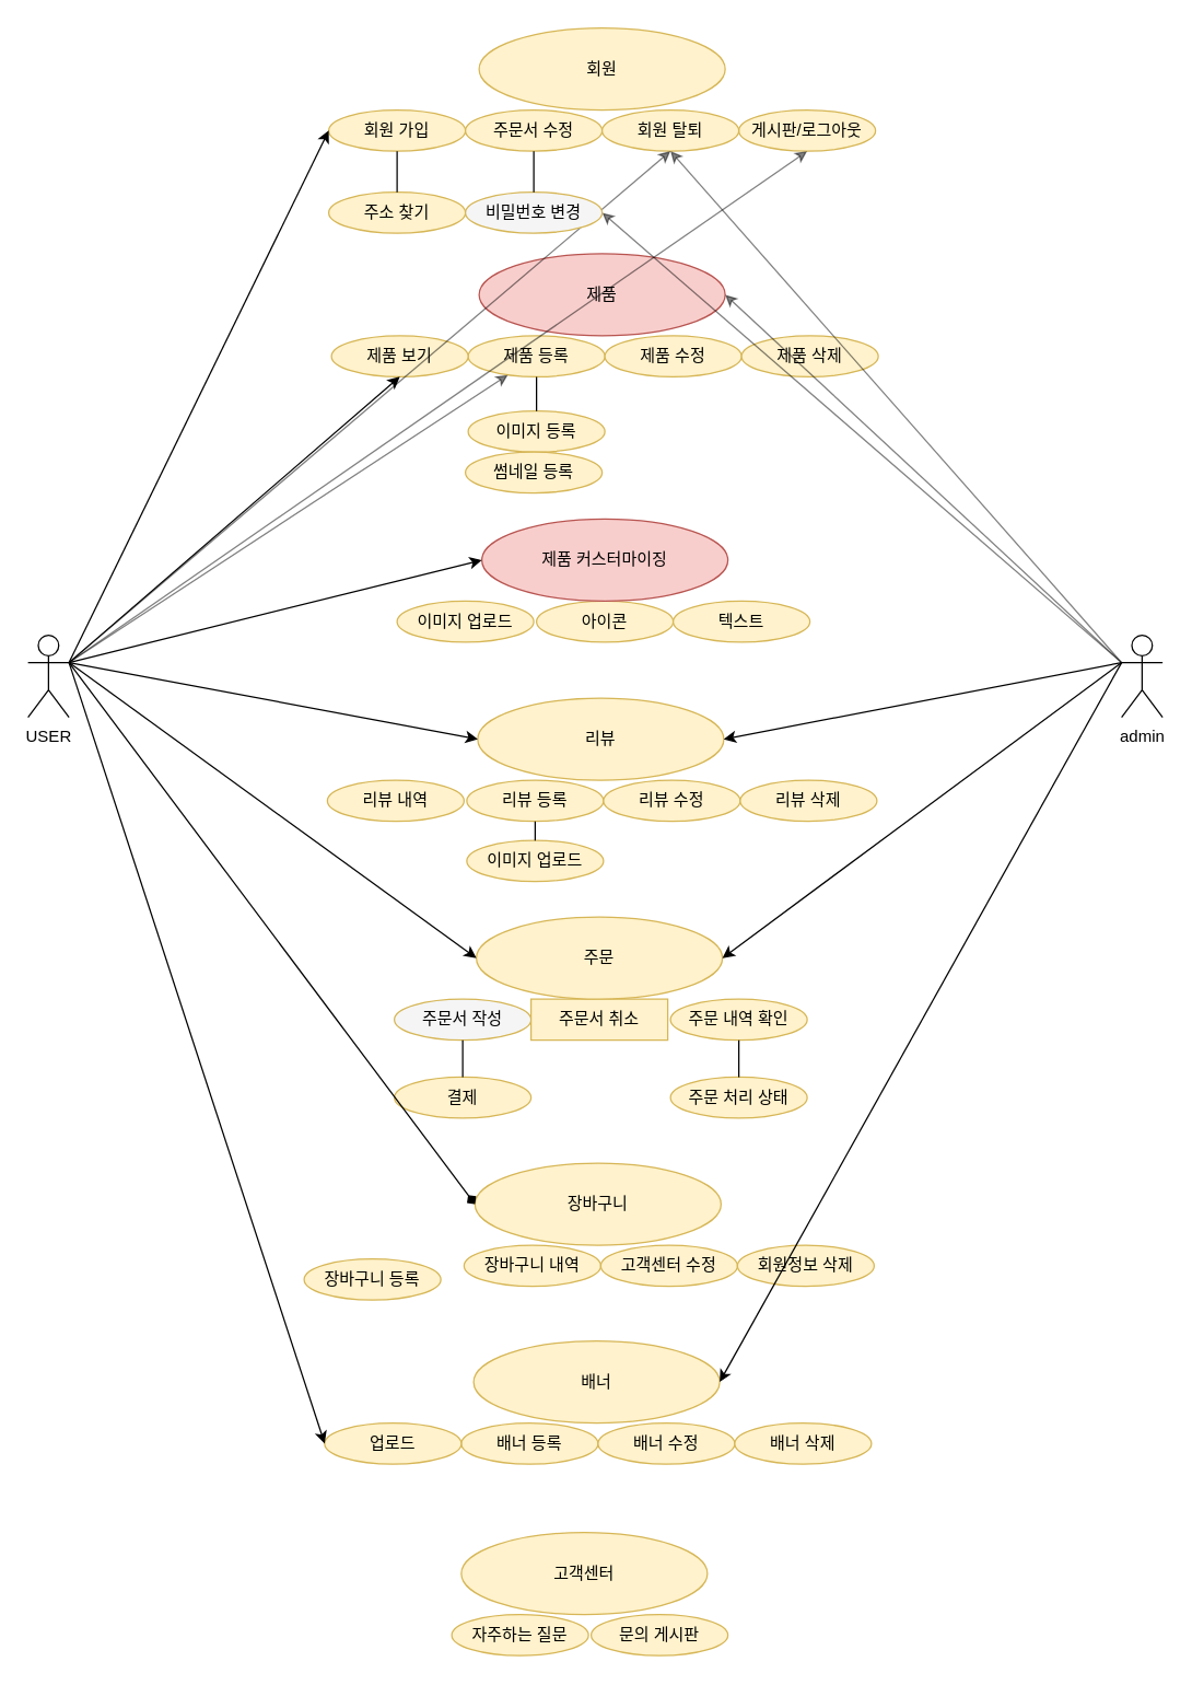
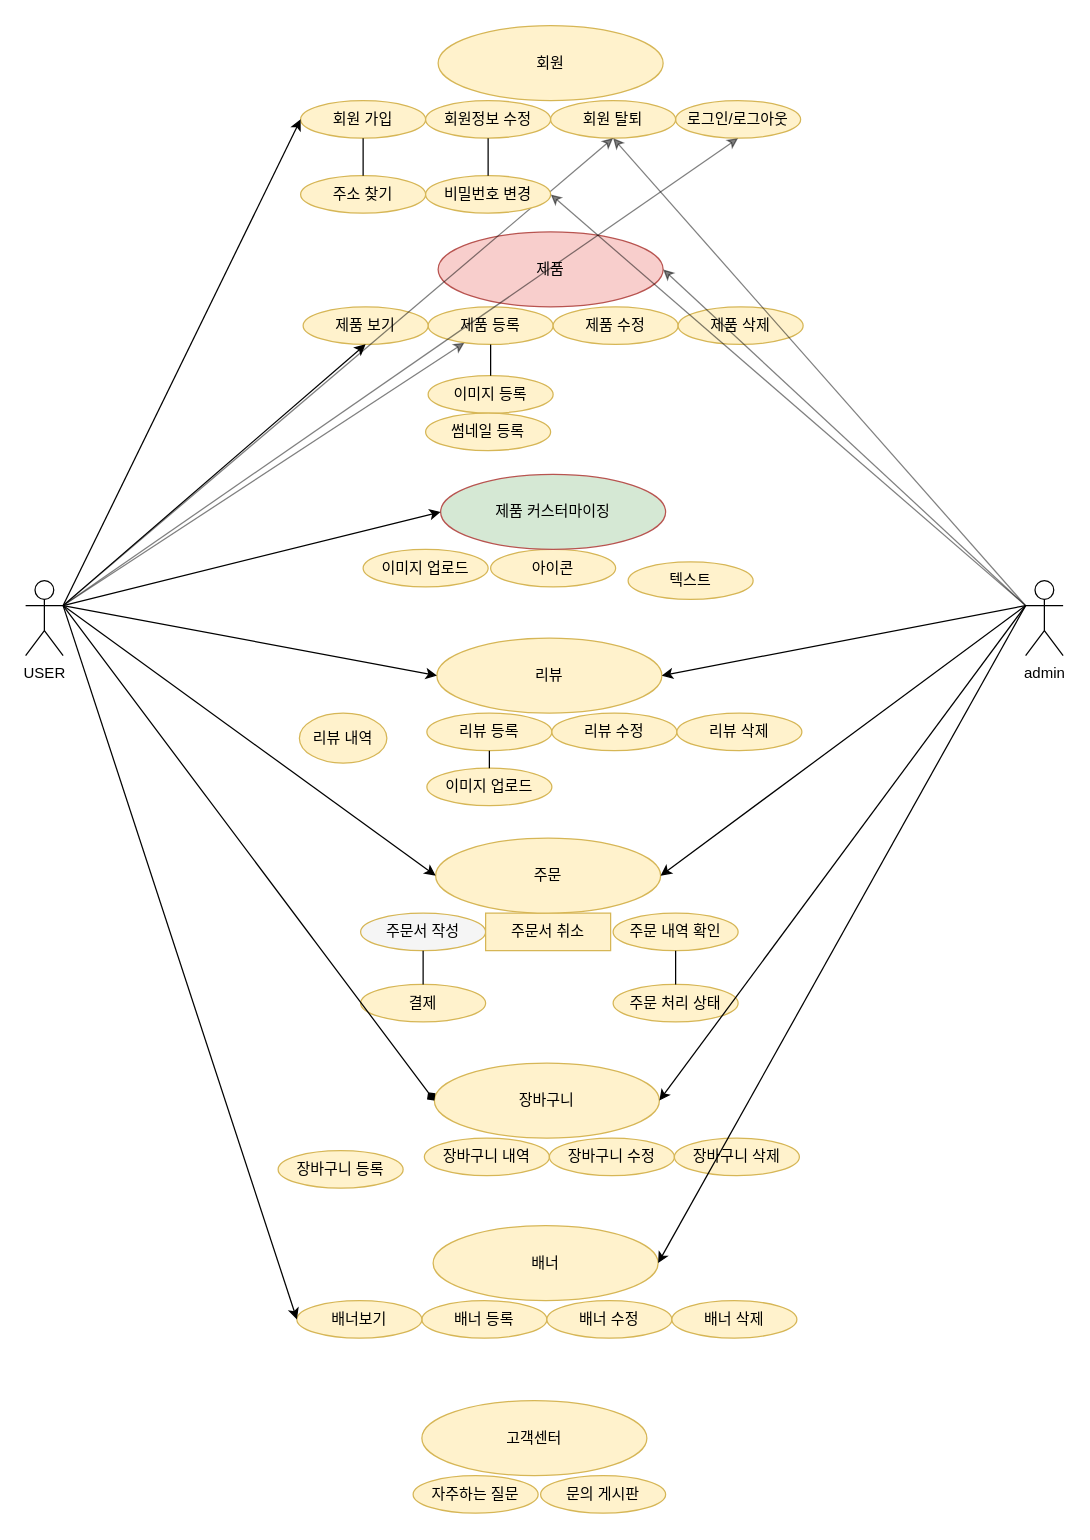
  <mxCell id="0" />
  <mxCell id="1" parent="0" />
  <mxCell id="2" value="USER" style="shape=umlActor;verticalLabelPosition=bottom;verticalAlign=top;html=1;outlineConnect=0;" parent="1" vertex="1"><mxGeometry x="20" y="464" width="30" height="60" as="geometry" /></mxCell>
  <mxCell id="3" value="회원 가입" style="ellipse;whiteSpace=wrap;html=1;fillColor=#fff2cc;strokeColor=#d6b656;" parent="1" vertex="1"><mxGeometry x="240" y="80" width="100" height="30" as="geometry" /></mxCell>
  <mxCell id="4" value="회원" style="ellipse;whiteSpace=wrap;html=1;fillColor=#fff2cc;strokeColor=#d6b656;" parent="1" vertex="1"><mxGeometry x="350" y="20" width="180" height="60" as="geometry" /></mxCell>
- <mxCell id="5" value="주문서 수정" style="ellipse;whiteSpace=wrap;html=1;fillColor=#fff2cc;strokeColor=#d6b656;" parent="1" vertex="1"><mxGeometry x="340" y="80" width="100" height="30" as="geometry" /></mxCell>
+ <mxCell id="5" value="회원정보 수정" style="ellipse;whiteSpace=wrap;html=1;fillColor=#fff2cc;strokeColor=#d6b656;" parent="1" vertex="1"><mxGeometry x="340" y="80" width="100" height="30" as="geometry" /></mxCell>
  <mxCell id="6" value="제품 등록" style="ellipse;whiteSpace=wrap;html=1;fillColor=#fff2cc;strokeColor=#d6b656;" parent="1" vertex="1"><mxGeometry x="342" y="245" width="100" height="30" as="geometry" /></mxCell>
- <mxCell id="7" value="리뷰 내역" style="ellipse;whiteSpace=wrap;html=1;fillColor=#fff2cc;strokeColor=#d6b656;" parent="1" vertex="1"><mxGeometry x="239" y="570" width="100" height="30" as="geometry" /></mxCell>
- <mxCell id="8" value="게시판/로그아웃" style="ellipse;whiteSpace=wrap;html=1;fillColor=#fff2cc;strokeColor=#d6b656;" parent="1" vertex="1"><mxGeometry x="540" y="80" width="100" height="30" as="geometry" /></mxCell>
+ <mxCell id="7" value="리뷰 내역" style="ellipse;whiteSpace=wrap;html=1;fillColor=#fff2cc;strokeColor=#d6b656;" parent="1" vertex="1"><mxGeometry x="239" y="570" width="70" height="40" as="geometry" /></mxCell>
+ <mxCell id="8" value="로그인/로그아웃" style="ellipse;whiteSpace=wrap;html=1;fillColor=#fff2cc;strokeColor=#d6b656;" parent="1" vertex="1"><mxGeometry x="540" y="80" width="100" height="30" as="geometry" /></mxCell>
  <mxCell id="9" value="회원 탈퇴" style="ellipse;whiteSpace=wrap;html=1;fillColor=#fff2cc;strokeColor=#d6b656;" parent="1" vertex="1"><mxGeometry x="440" y="80" width="100" height="30" as="geometry" /></mxCell>
  <mxCell id="10" value="제품 수정" style="ellipse;whiteSpace=wrap;html=1;fillColor=#fff2cc;strokeColor=#d6b656;" parent="1" vertex="1"><mxGeometry x="442" y="245" width="100" height="30" as="geometry" /></mxCell>
  <mxCell id="11" value="제품 삭제" style="ellipse;whiteSpace=wrap;html=1;fillColor=#fff2cc;strokeColor=#d6b656;" parent="1" vertex="1"><mxGeometry x="542" y="245" width="100" height="30" as="geometry" /></mxCell>
  <mxCell id="12" value="리뷰 등록" style="ellipse;whiteSpace=wrap;html=1;fillColor=#fff2cc;strokeColor=#d6b656;" parent="1" vertex="1"><mxGeometry x="341" y="570" width="100" height="30" as="geometry" /></mxCell>
  <mxCell id="13" value="제품 보기" style="ellipse;whiteSpace=wrap;html=1;fillColor=#fff2cc;strokeColor=#d6b656;" parent="1" vertex="1"><mxGeometry x="242" y="245" width="100" height="30" as="geometry" /></mxCell>
  <mxCell id="14" value="주문 내역 확인" style="ellipse;whiteSpace=wrap;html=1;fillColor=#fff2cc;strokeColor=#d6b656;" parent="1" vertex="1"><mxGeometry x="490" y="730" width="100" height="30" as="geometry" /></mxCell>
  <mxCell id="15" value="주문서 작성" style="ellipse;whiteSpace=wrap;html=1;fillColor=#f5f5f5;strokeColor=#d6b656;" parent="1" vertex="1"><mxGeometry x="288" y="730" width="100" height="30" as="geometry" /></mxCell>
  <mxCell id="16" value="리뷰 수정" style="ellipse;whiteSpace=wrap;html=1;fillColor=#fff2cc;strokeColor=#d6b656;" parent="1" vertex="1"><mxGeometry x="441" y="570" width="100" height="30" as="geometry" /></mxCell>
  <mxCell id="17" value="주문서 취소" style="whiteSpace=wrap;html=1;fillColor=#fff2cc;strokeColor=#d6b656;rounded=0;" parent="1" vertex="1"><mxGeometry x="388" y="730" width="100" height="30" as="geometry" /></mxCell>
  <mxCell id="18" value="리뷰 삭제" style="ellipse;whiteSpace=wrap;html=1;fillColor=#fff2cc;strokeColor=#d6b656;" parent="1" vertex="1"><mxGeometry x="541" y="570" width="100" height="30" as="geometry" /></mxCell>
  <mxCell id="19" value="제품" style="ellipse;whiteSpace=wrap;html=1;fillColor=#f8cecc;strokeColor=#b85450;" parent="1" vertex="1"><mxGeometry x="350" y="185" width="180" height="60" as="geometry" /></mxCell>
  <mxCell id="20" value="주문" style="ellipse;whiteSpace=wrap;html=1;fillColor=#fff2cc;strokeColor=#d6b656;" parent="1" vertex="1"><mxGeometry x="348" y="670" width="180" height="60" as="geometry" /></mxCell>
  <mxCell id="21" value="장바구니" style="ellipse;whiteSpace=wrap;html=1;fillColor=#fff2cc;strokeColor=#d6b656;" parent="1" vertex="1"><mxGeometry x="347" y="850" width="180" height="60" as="geometry" /></mxCell>
  <mxCell id="22" value="리뷰" style="ellipse;whiteSpace=wrap;html=1;fillColor=#fff2cc;strokeColor=#d6b656;" parent="1" vertex="1"><mxGeometry x="349" y="510" width="180" height="60" as="geometry" /></mxCell>
  <mxCell id="23" value="장바구니 등록" style="ellipse;whiteSpace=wrap;html=1;fillColor=#fff2cc;strokeColor=#d6b656;" parent="1" vertex="1"><mxGeometry x="222" y="920" width="100" height="30" as="geometry" /></mxCell>
  <mxCell id="24" value="장바구니 내역" style="ellipse;whiteSpace=wrap;html=1;fillColor=#fff2cc;strokeColor=#d6b656;" parent="1" vertex="1"><mxGeometry x="339" y="910" width="100" height="30" as="geometry" /></mxCell>
- <mxCell id="25" value="고객센터 수정" style="ellipse;whiteSpace=wrap;html=1;fillColor=#fff2cc;strokeColor=#d6b656;" parent="1" vertex="1"><mxGeometry x="439" y="910" width="100" height="30" as="geometry" /></mxCell>
- <mxCell id="26" value="회원정보 삭제" style="ellipse;whiteSpace=wrap;html=1;fillColor=#fff2cc;strokeColor=#d6b656;" parent="1" vertex="1"><mxGeometry x="539" y="910" width="100" height="30" as="geometry" /></mxCell>
+ <mxCell id="25" value="장바구니 수정" style="ellipse;whiteSpace=wrap;html=1;fillColor=#fff2cc;strokeColor=#d6b656;" parent="1" vertex="1"><mxGeometry x="439" y="910" width="100" height="30" as="geometry" /></mxCell>
+ <mxCell id="26" value="장바구니 삭제" style="ellipse;whiteSpace=wrap;html=1;fillColor=#fff2cc;strokeColor=#d6b656;" parent="1" vertex="1"><mxGeometry x="539" y="910" width="100" height="30" as="geometry" /></mxCell>
  <mxCell id="27" value="이미지 업로드" style="ellipse;whiteSpace=wrap;html=1;fillColor=#fff2cc;strokeColor=#d6b656;" parent="1" vertex="1"><mxGeometry x="290" y="439" width="100" height="30" as="geometry" /></mxCell>
  <mxCell id="28" value="아이콘" style="ellipse;whiteSpace=wrap;html=1;fillColor=#fff2cc;strokeColor=#d6b656;" parent="1" vertex="1"><mxGeometry x="392" y="439" width="100" height="30" as="geometry" /></mxCell>
- <mxCell id="29" value="텍스트" style="ellipse;whiteSpace=wrap;html=1;fillColor=#fff2cc;strokeColor=#d6b656;" parent="1" vertex="1"><mxGeometry x="492" y="439" width="100" height="30" as="geometry" /></mxCell>
- <mxCell id="30" value="제품 커스터마이징" style="ellipse;whiteSpace=wrap;html=1;fillColor=#f8cecc;strokeColor=#b85450;" parent="1" vertex="1"><mxGeometry x="352" y="379" width="180" height="60" as="geometry" /></mxCell>
+ <mxCell id="29" value="텍스트" style="ellipse;whiteSpace=wrap;html=1;fillColor=#fff2cc;strokeColor=#d6b656;" parent="1" vertex="1"><mxGeometry x="502" y="449" width="100" height="30" as="geometry" /></mxCell>
+ <mxCell id="30" value="제품 커스터마이징" style="ellipse;whiteSpace=wrap;html=1;fillColor=#d5e8d4;strokeColor=#b85450;" parent="1" vertex="1"><mxGeometry x="352" y="379" width="180" height="60" as="geometry" /></mxCell>
  <mxCell id="31" value="이미지 등록" style="ellipse;whiteSpace=wrap;html=1;fillColor=#fff2cc;strokeColor=#d6b656;" parent="1" vertex="1"><mxGeometry x="342" y="300" width="100" height="30" as="geometry" /></mxCell>
  <mxCell id="32" value="썸네일 등록" style="ellipse;whiteSpace=wrap;html=1;fillColor=#fff2cc;strokeColor=#d6b656;" parent="1" vertex="1"><mxGeometry x="340" y="330" width="100" height="30" as="geometry" /></mxCell>
  <mxCell id="33" value="주소 찾기" style="ellipse;whiteSpace=wrap;html=1;fillColor=#fff2cc;strokeColor=#d6b656;" parent="1" vertex="1"><mxGeometry x="240" y="140" width="100" height="30" as="geometry" /></mxCell>
  <mxCell id="34" value="이미지 업로드" style="ellipse;whiteSpace=wrap;html=1;fillColor=#fff2cc;strokeColor=#d6b656;" parent="1" vertex="1"><mxGeometry x="341" y="614" width="100" height="30" as="geometry" /></mxCell>
  <mxCell id="35" value="결제" style="ellipse;whiteSpace=wrap;html=1;fillColor=#fff2cc;strokeColor=#d6b656;" parent="1" vertex="1"><mxGeometry x="288" y="787" width="100" height="30" as="geometry" /></mxCell>
  <mxCell id="36" value="배너" style="ellipse;whiteSpace=wrap;html=1;fillColor=#fff2cc;strokeColor=#d6b656;" parent="1" vertex="1"><mxGeometry x="346" y="980" width="180" height="60" as="geometry" /></mxCell>
  <mxCell id="37" value="배너 등록" style="ellipse;whiteSpace=wrap;html=1;fillColor=#fff2cc;strokeColor=#d6b656;" parent="1" vertex="1"><mxGeometry x="337" y="1040" width="100" height="30" as="geometry" /></mxCell>
  <mxCell id="38" value="배너 수정" style="ellipse;whiteSpace=wrap;html=1;fillColor=#fff2cc;strokeColor=#d6b656;" parent="1" vertex="1"><mxGeometry x="437" y="1040" width="100" height="30" as="geometry" /></mxCell>
  <mxCell id="39" value="배너 삭제" style="ellipse;whiteSpace=wrap;html=1;fillColor=#fff2cc;strokeColor=#d6b656;" parent="1" vertex="1"><mxGeometry x="537" y="1040" width="100" height="30" as="geometry" /></mxCell>
- <mxCell id="40" value="업로드" style="ellipse;whiteSpace=wrap;html=1;fillColor=#fff2cc;strokeColor=#d6b656;" parent="1" vertex="1"><mxGeometry x="237" y="1040" width="100" height="30" as="geometry" /></mxCell>
+ <mxCell id="40" value="배너보기" style="ellipse;whiteSpace=wrap;html=1;fillColor=#fff2cc;strokeColor=#d6b656;" parent="1" vertex="1"><mxGeometry x="237" y="1040" width="100" height="30" as="geometry" /></mxCell>
  <mxCell id="41" value="주문 처리 상태" style="ellipse;whiteSpace=wrap;html=1;fillColor=#fff2cc;strokeColor=#d6b656;" parent="1" vertex="1"><mxGeometry x="490" y="787" width="100" height="30" as="geometry" /></mxCell>
  <mxCell id="42" value="" style="endArrow=none;html=1;rounded=0;exitX=0.5;exitY=0;exitDx=0;exitDy=0;entryX=0.5;entryY=1;entryDx=0;entryDy=0;" parent="1" source="35" target="15" edge="1"><mxGeometry width="50" height="50" relative="1" as="geometry"><mxPoint x="321" y="917" as="sourcePoint" /><mxPoint x="371" y="867" as="targetPoint" /></mxGeometry></mxCell>
  <mxCell id="43" value="" style="endArrow=none;html=1;rounded=0;exitX=0.5;exitY=0;exitDx=0;exitDy=0;entryX=0.5;entryY=1;entryDx=0;entryDy=0;" parent="1" source="41" target="14" edge="1"><mxGeometry width="50" height="50" relative="1" as="geometry"><mxPoint x="351" y="786" as="sourcePoint" /><mxPoint x="348" y="770" as="targetPoint" /></mxGeometry></mxCell>
  <mxCell id="44" value="" style="endArrow=none;html=1;rounded=0;exitX=0.5;exitY=0;exitDx=0;exitDy=0;entryX=0.5;entryY=1;entryDx=0;entryDy=0;" parent="1" source="31" target="6" edge="1"><mxGeometry width="50" height="50" relative="1" as="geometry"><mxPoint x="790" y="309" as="sourcePoint" /><mxPoint x="787" y="293" as="targetPoint" /></mxGeometry></mxCell>
  <mxCell id="45" value="" style="endArrow=none;html=1;rounded=0;exitX=0.5;exitY=0;exitDx=0;exitDy=0;entryX=0.5;entryY=1;entryDx=0;entryDy=0;" parent="1" source="34" target="12" edge="1"><mxGeometry width="50" height="50" relative="1" as="geometry"><mxPoint x="402" y="274" as="sourcePoint" /><mxPoint x="401" y="249" as="targetPoint" /></mxGeometry></mxCell>
  <mxCell id="46" value="" style="endArrow=none;html=1;rounded=0;exitX=0.5;exitY=0;exitDx=0;exitDy=0;entryX=0.5;entryY=1;entryDx=0;entryDy=0;" parent="1" source="33" target="3" edge="1"><mxGeometry width="50" height="50" relative="1" as="geometry"><mxPoint x="413" y="320" as="sourcePoint" /><mxPoint x="412" y="295" as="targetPoint" /></mxGeometry></mxCell>
  <mxCell id="47" value="" style="endArrow=classic;html=1;rounded=0;exitX=1;exitY=0.333;exitDx=0;exitDy=0;exitPerimeter=0;entryX=0;entryY=0.5;entryDx=0;entryDy=0;" parent="1" source="2" target="3" edge="1"><mxGeometry width="50" height="50" relative="1" as="geometry"><mxPoint x="200" y="380" as="sourcePoint" /><mxPoint x="250" y="330" as="targetPoint" /></mxGeometry></mxCell>
  <mxCell id="48" value="" style="endArrow=classic;html=1;rounded=0;exitX=1;exitY=0.333;exitDx=0;exitDy=0;exitPerimeter=0;opacity=50;" parent="1" source="2" target="6" edge="1"><mxGeometry width="50" height="50" relative="1" as="geometry"><mxPoint x="210" y="390" as="sourcePoint" /><mxPoint x="370" y="160" as="targetPoint" /></mxGeometry></mxCell>
  <mxCell id="49" value="" style="endArrow=classic;html=1;rounded=0;exitX=1;exitY=0.333;exitDx=0;exitDy=0;exitPerimeter=0;entryX=0.5;entryY=1;entryDx=0;entryDy=0;opacity=50;" parent="1" source="2" target="9" edge="1"><mxGeometry width="50" height="50" relative="1" as="geometry"><mxPoint x="220" y="400" as="sourcePoint" /><mxPoint x="270" y="350" as="targetPoint" /></mxGeometry></mxCell>
  <mxCell id="50" value="" style="endArrow=classic;html=1;rounded=0;exitX=1;exitY=0.333;exitDx=0;exitDy=0;exitPerimeter=0;entryX=0.5;entryY=1;entryDx=0;entryDy=0;" parent="1" source="2" target="13" edge="1"><mxGeometry width="50" height="50" relative="1" as="geometry"><mxPoint x="230" y="410" as="sourcePoint" /><mxPoint x="280" y="360" as="targetPoint" /></mxGeometry></mxCell>
  <mxCell id="51" value="" style="endArrow=classic;html=1;rounded=0;exitX=1;exitY=0.333;exitDx=0;exitDy=0;exitPerimeter=0;entryX=0;entryY=0.5;entryDx=0;entryDy=0;" parent="1" source="2" target="30" edge="1"><mxGeometry width="50" height="50" relative="1" as="geometry"><mxPoint x="240" y="420" as="sourcePoint" /><mxPoint x="290" y="370" as="targetPoint" /></mxGeometry></mxCell>
  <mxCell id="52" value="" style="endArrow=classic;html=1;rounded=0;exitX=1;exitY=0.333;exitDx=0;exitDy=0;exitPerimeter=0;entryX=0;entryY=0.5;entryDx=0;entryDy=0;" parent="1" source="2" target="22" edge="1"><mxGeometry width="50" height="50" relative="1" as="geometry"><mxPoint x="90" y="470" as="sourcePoint" /><mxPoint x="140" y="420" as="targetPoint" /></mxGeometry></mxCell>
  <mxCell id="53" value="" style="endArrow=classic;html=1;rounded=0;exitX=1;exitY=0.333;exitDx=0;exitDy=0;exitPerimeter=0;entryX=0.5;entryY=1;entryDx=0;entryDy=0;opacity=50;" parent="1" source="2" target="8" edge="1"><mxGeometry width="50" height="50" relative="1" as="geometry"><mxPoint x="260" y="440" as="sourcePoint" /><mxPoint x="310" y="390" as="targetPoint" /></mxGeometry></mxCell>
  <mxCell id="54" value="" style="endArrow=classic;html=1;rounded=0;exitX=1;exitY=0.333;exitDx=0;exitDy=0;exitPerimeter=0;entryX=0;entryY=0.5;entryDx=0;entryDy=0;" parent="1" source="2" target="40" edge="1"><mxGeometry width="50" height="50" relative="1" as="geometry"><mxPoint x="100" y="480" as="sourcePoint" /><mxPoint x="660" y="290" as="targetPoint" /></mxGeometry></mxCell>
  <mxCell id="55" value="" style="endArrow=classic;html=1;rounded=0;entryX=0;entryY=0.5;entryDx=0;entryDy=0;exitX=1;exitY=0.333;exitDx=0;exitDy=0;exitPerimeter=0;" parent="1" source="2" target="20" edge="1"><mxGeometry width="50" height="50" relative="1" as="geometry"><mxPoint x="120" y="300" as="sourcePoint" /><mxPoint x="160" y="440" as="targetPoint" /></mxGeometry></mxCell>
  <mxCell id="56" value="" style="endArrow=diamond;html=1;rounded=0;exitX=1;exitY=0.333;exitDx=0;exitDy=0;exitPerimeter=0;entryX=0;entryY=0.5;entryDx=0;entryDy=0;" parent="1" source="2" target="21" edge="1"><mxGeometry width="50" height="50" relative="1" as="geometry"><mxPoint x="10" y="787" as="sourcePoint" /><mxPoint x="60" y="737" as="targetPoint" /></mxGeometry></mxCell>
  <mxCell id="57" value="admin" style="shape=umlActor;verticalLabelPosition=bottom;verticalAlign=top;html=1;outlineConnect=0;" parent="1" vertex="1"><mxGeometry x="820" y="464" width="30" height="60" as="geometry" /></mxCell>
  <mxCell id="58" value="" style="endArrow=classic;html=1;rounded=0;exitX=0;exitY=0.333;exitDx=0;exitDy=0;exitPerimeter=0;entryX=1;entryY=0.5;entryDx=0;entryDy=0;opacity=50;" parent="1" source="57" target="19" edge="1"><mxGeometry width="50" height="50" relative="1" as="geometry"><mxPoint x="820" y="260" as="sourcePoint" /><mxPoint x="1119" y="316" as="targetPoint" /></mxGeometry></mxCell>
  <mxCell id="59" value="" style="endArrow=classic;html=1;rounded=0;exitX=0;exitY=0.333;exitDx=0;exitDy=0;exitPerimeter=0;entryX=1;entryY=0.5;entryDx=0;entryDy=0;opacity=50;" parent="1" source="57" target="62" edge="1"><mxGeometry width="50" height="50" relative="1" as="geometry"><mxPoint x="830" y="270" as="sourcePoint" /><mxPoint x="790" y="170" as="targetPoint" /></mxGeometry></mxCell>
  <mxCell id="60" value="" style="endArrow=classic;html=1;rounded=0;exitX=0;exitY=0.333;exitDx=0;exitDy=0;exitPerimeter=0;entryX=1;entryY=0.5;entryDx=0;entryDy=0;" parent="1" source="57" target="22" edge="1"><mxGeometry width="50" height="50" relative="1" as="geometry"><mxPoint x="840" y="280" as="sourcePoint" /><mxPoint x="1139" y="336" as="targetPoint" /></mxGeometry></mxCell>
  <mxCell id="61" value="" style="endArrow=classic;html=1;rounded=0;exitX=0;exitY=0.333;exitDx=0;exitDy=0;exitPerimeter=0;entryX=0.5;entryY=1;entryDx=0;entryDy=0;opacity=50;" parent="1" source="57" target="9" edge="1"><mxGeometry width="50" height="50" relative="1" as="geometry"><mxPoint x="850" y="290" as="sourcePoint" /><mxPoint x="640" y="180" as="targetPoint" /></mxGeometry></mxCell>
- <mxCell id="62" value="비밀번호 변경" style="ellipse;whiteSpace=wrap;html=1;fillColor=#f5f5f5;strokeColor=#d6b656;" parent="1" vertex="1"><mxGeometry x="340" y="140" width="100" height="30" as="geometry" /></mxCell>
+ <mxCell id="62" value="비밀번호 변경" style="ellipse;whiteSpace=wrap;html=1;fillColor=#fff2cc;strokeColor=#d6b656;" parent="1" vertex="1"><mxGeometry x="340" y="140" width="100" height="30" as="geometry" /></mxCell>
  <mxCell id="63" value="" style="endArrow=none;html=1;rounded=0;exitX=0.5;exitY=0;exitDx=0;exitDy=0;entryX=0.5;entryY=1;entryDx=0;entryDy=0;" parent="1" source="62" target="5" edge="1"><mxGeometry width="50" height="50" relative="1" as="geometry"><mxPoint x="300" y="150" as="sourcePoint" /><mxPoint x="300" y="120" as="targetPoint" /></mxGeometry></mxCell>
  <mxCell id="64" value="" style="endArrow=classic;html=1;rounded=0;entryX=1;entryY=0.5;entryDx=0;entryDy=0;exitX=0;exitY=0.333;exitDx=0;exitDy=0;exitPerimeter=0;" parent="1" source="57" target="20" edge="1"><mxGeometry width="50" height="50" relative="1" as="geometry"><mxPoint x="820" y="490" as="sourcePoint" /><mxPoint x="790" y="686" as="targetPoint" /></mxGeometry></mxCell>
+ <mxCell id="65" value="" style="endArrow=classic;html=1;rounded=0;exitX=0;exitY=0.333;exitDx=0;exitDy=0;exitPerimeter=0;entryX=1;entryY=0.5;entryDx=0;entryDy=0;" parent="1" source="57" target="21" edge="1"><mxGeometry width="50" height="50" relative="1" as="geometry"><mxPoint x="1111" y="717" as="sourcePoint" /><mxPoint x="820" y="773" as="targetPoint" /></mxGeometry></mxCell>
  <mxCell id="66" value="" style="endArrow=classic;html=1;rounded=0;exitX=0;exitY=0.333;exitDx=0;exitDy=0;exitPerimeter=0;entryX=1;entryY=0.5;entryDx=0;entryDy=0;" parent="1" source="57" target="36" edge="1"><mxGeometry width="50" height="50" relative="1" as="geometry"><mxPoint x="1041" y="761" as="sourcePoint" /><mxPoint x="750" y="817" as="targetPoint" /></mxGeometry></mxCell>
  <mxCell id="67" value="고객센터" style="ellipse;whiteSpace=wrap;html=1;fillColor=#fff2cc;strokeColor=#d6b656;" vertex="1" parent="1"><mxGeometry x="337" y="1120" width="180" height="60" as="geometry" /></mxCell>
  <mxCell id="68" value="자주하는 질문" style="ellipse;whiteSpace=wrap;html=1;fillColor=#fff2cc;strokeColor=#d6b656;" vertex="1" parent="1"><mxGeometry x="330" y="1180" width="100" height="30" as="geometry" /></mxCell>
  <mxCell id="69" value="문의 게시판" style="ellipse;whiteSpace=wrap;html=1;fillColor=#fff2cc;strokeColor=#d6b656;" vertex="1" parent="1"><mxGeometry x="432" y="1180" width="100" height="30" as="geometry" /></mxCell>
